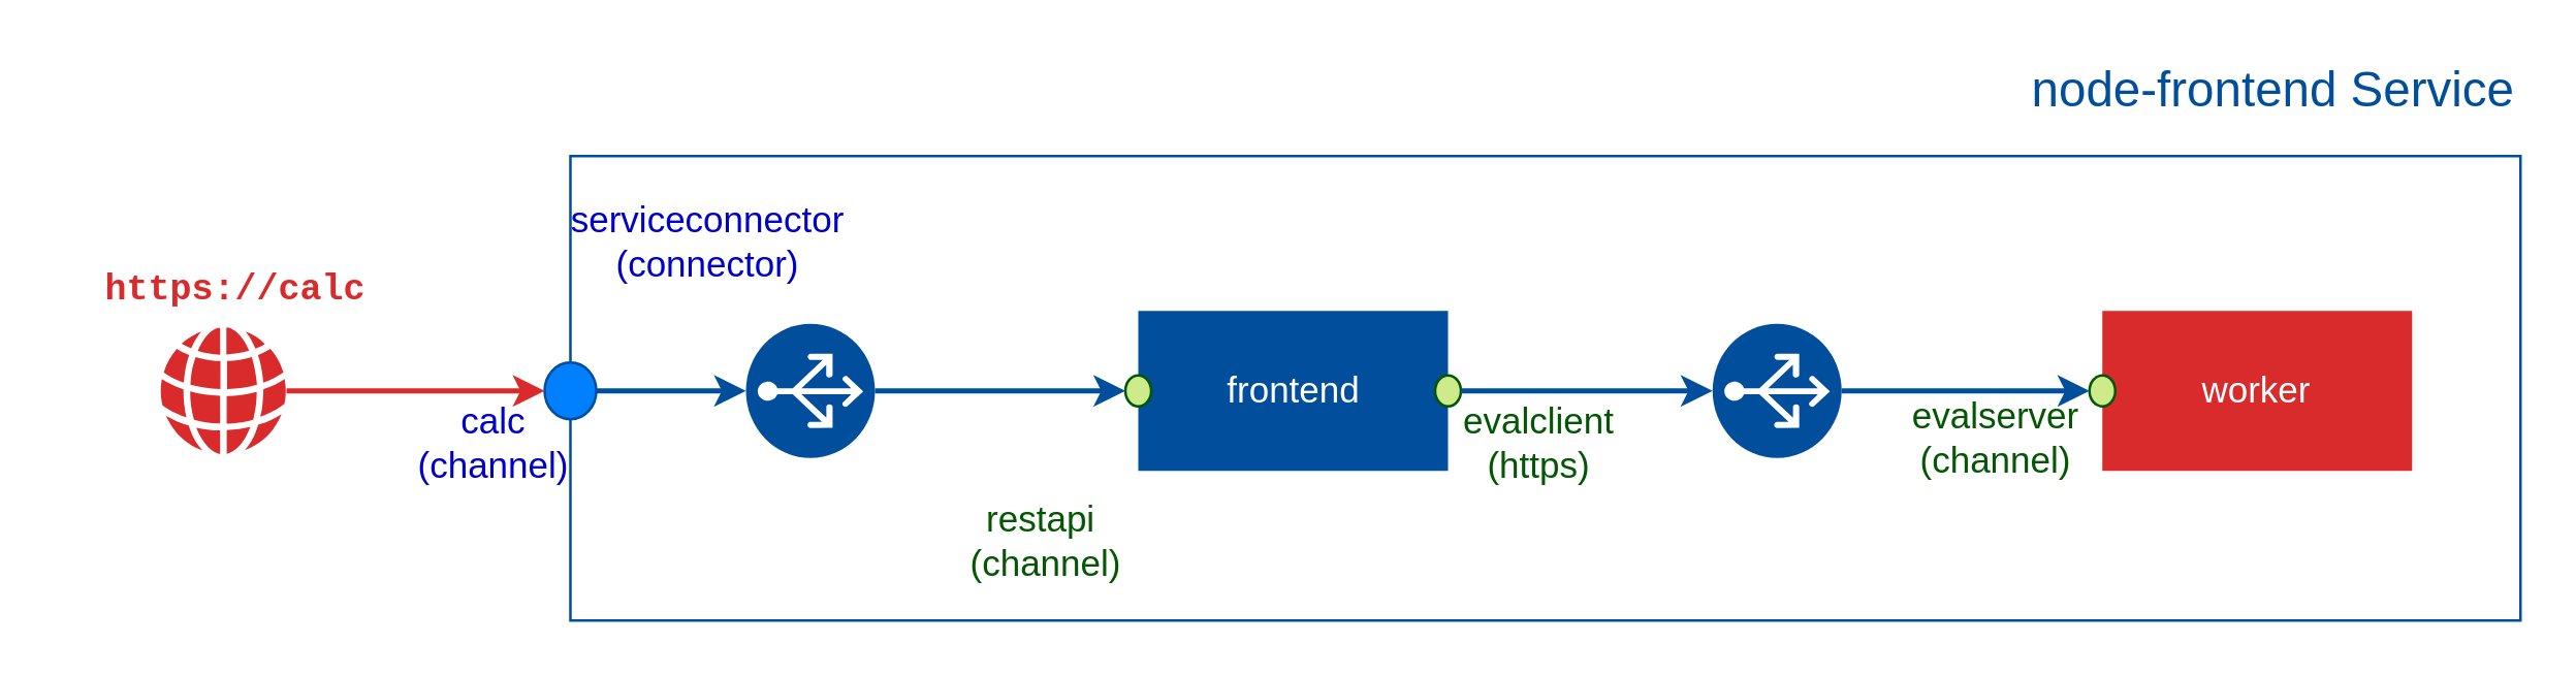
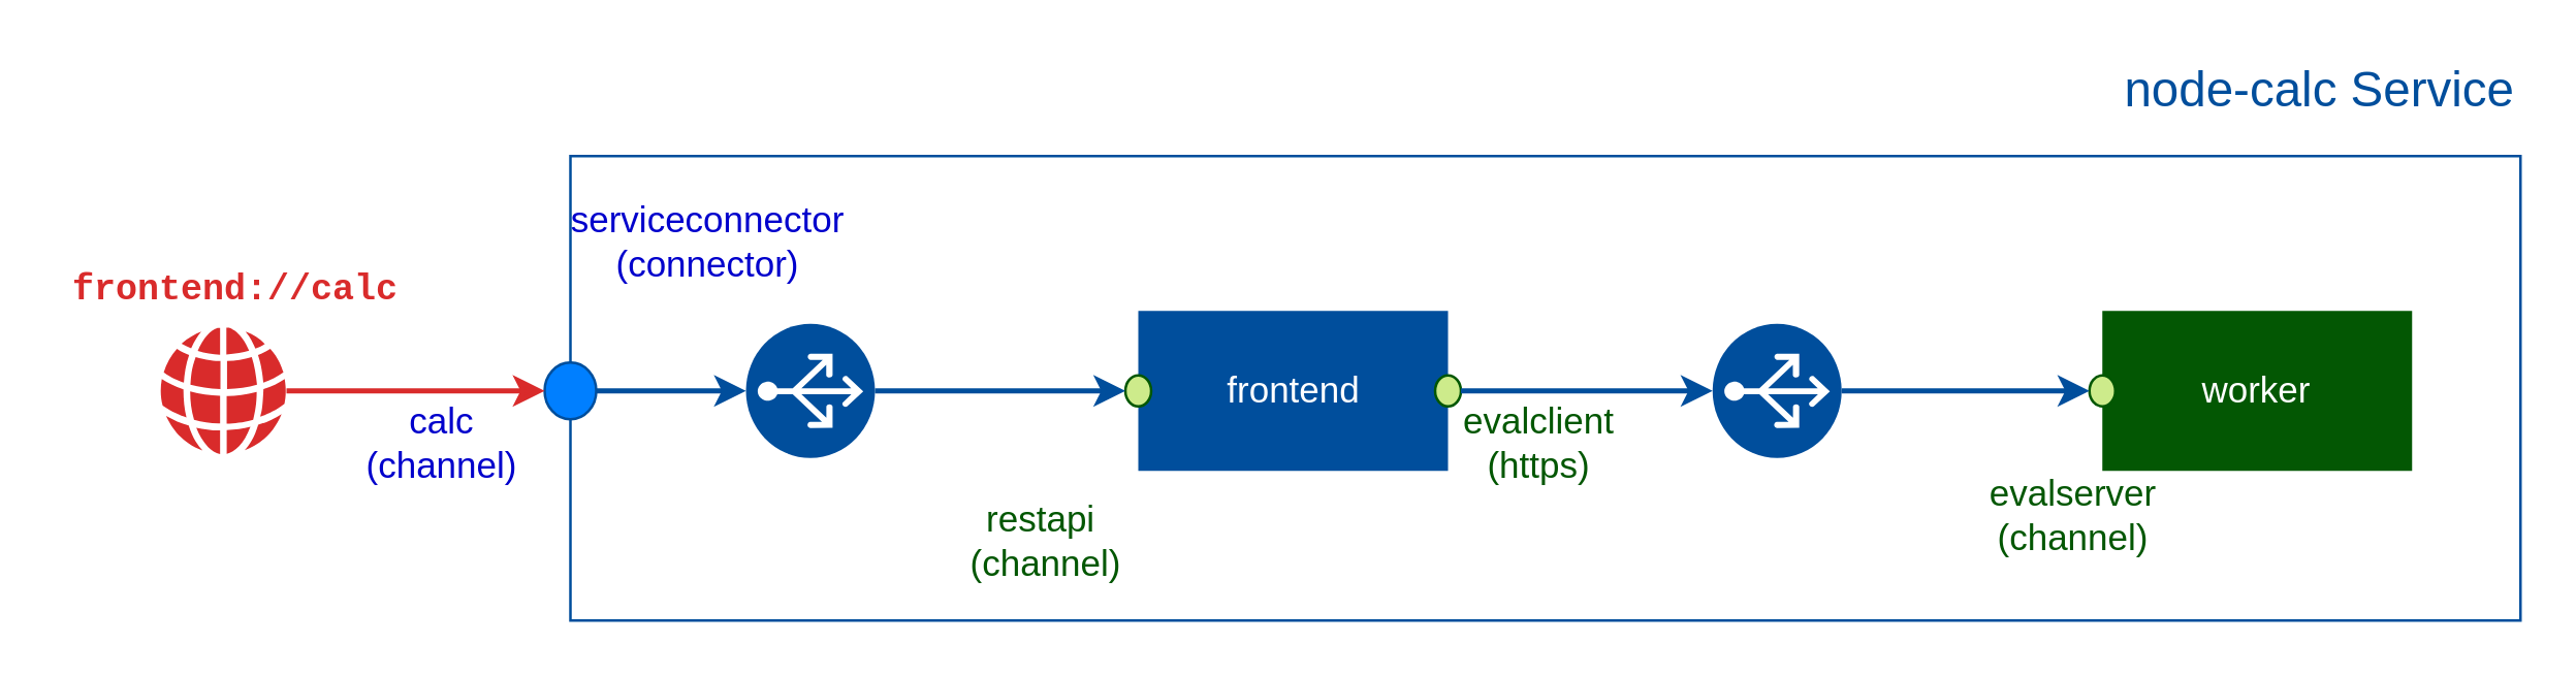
  <mxCell id="0" />
  <mxCell id="1" parent="0" />
  <mxCell id="2" value="" style="rounded=0;whiteSpace=wrap;html=1;fontColor=#FFFFFF;fillColor=none;strokeColor=#004E9C;" parent="1" vertex="1"><mxGeometry x="220.5" y="60" width="755.5" height="180" as="geometry" /></mxCell>
  <mxCell id="3" value="" style="ellipse;whiteSpace=wrap;html=1;aspect=fixed;strokeColor=#004E9C;fontColor=#FFFFFF;fillColor=#007FFF;" parent="1" vertex="1"><mxGeometry x="210.5" y="140" width="20" height="22" as="geometry" /></mxCell>
  <mxCell id="4" value="" style="group" parent="1" vertex="1" connectable="0"><mxGeometry x="435.5" y="120" width="130" height="62" as="geometry" /></mxCell>
  <mxCell id="5" value="&lt;font style=&quot;font-size: 14px&quot;&gt;frontend&lt;br&gt;&lt;/font&gt;" style="rounded=0;whiteSpace=wrap;html=1;fillColor=#004e9c;strokeColor=none;fontColor=#FFFFFF;" parent="4" vertex="1"><mxGeometry x="5" width="120" height="62" as="geometry" /></mxCell>
  <mxCell id="6" value="" style="ellipse;whiteSpace=wrap;html=1;aspect=fixed;fontColor=#FFFFFF;strokeColor=#035703;fillColor=#CDEB8B;" parent="4" vertex="1"><mxGeometry y="25" width="10" height="12" as="geometry" /></mxCell>
  <mxCell id="7" value="" style="ellipse;whiteSpace=wrap;html=1;aspect=fixed;fontColor=#FFFFFF;strokeColor=#035703;fillColor=#CDEB8B;" vertex="1" parent="4"><mxGeometry x="120" y="25" width="10" height="12" as="geometry" /></mxCell>
  <mxCell id="8" value="" style="group" parent="1" vertex="1" connectable="0"><mxGeometry x="288.5" y="125" width="50" height="52" as="geometry" /></mxCell>
  <mxCell id="9" value="" style="ellipse;whiteSpace=wrap;html=1;aspect=fixed;fillColor=#004E9C;strokeColor=none;" parent="8" vertex="1"><mxGeometry width="50" height="52" as="geometry" /></mxCell>
  <mxCell id="10" value="" style="aspect=fixed;pointerEvents=1;shadow=0;dashed=0;html=1;strokeColor=none;labelPosition=center;verticalLabelPosition=bottom;verticalAlign=top;align=center;shape=mxgraph.azure.load_balancer_generic;fillColor=#FFFFFF;rotation=-90;" parent="8" vertex="1"><mxGeometry x="10.611" y="5.556" width="28.778" height="40.889" as="geometry" /></mxCell>
  <mxCell id="11" value="" style="endArrow=classic;html=1;fontColor=#FFFFFF;strokeColor=#004E9C;strokeWidth=2;exitX=1;exitY=0.5;exitDx=0;exitDy=0;entryX=0;entryY=0.5;entryDx=0;entryDy=0;" parent="1" source="3" target="9" edge="1"><mxGeometry width="50" height="50" relative="1" as="geometry"><mxPoint x="259.5" y="520" as="sourcePoint" /><mxPoint x="349.5" y="520" as="targetPoint" /></mxGeometry></mxCell>
  <mxCell id="12" value="" style="endArrow=classic;html=1;fontColor=#FFFFFF;strokeColor=#004E9C;strokeWidth=2;exitX=1;exitY=0.5;exitDx=0;exitDy=0;entryX=0;entryY=0.5;entryDx=0;entryDy=0;" parent="1" source="9" target="6" edge="1"><mxGeometry width="50" height="50" relative="1" as="geometry"><mxPoint x="228.5" y="160" as="sourcePoint" /><mxPoint x="298.5" y="160" as="targetPoint" /></mxGeometry></mxCell>
  <mxCell id="13" value="&lt;font style=&quot;font-size: 14px&quot;&gt;restapi&amp;nbsp;&lt;br&gt;(channel)&lt;br&gt;&lt;/font&gt;" style="text;html=1;strokeColor=none;fillColor=none;align=center;verticalAlign=middle;whiteSpace=wrap;rounded=0;fontSize=14;fontColor=#035703;" parent="1" vertex="1"><mxGeometry x="376.5" y="198" width="56" height="22" as="geometry" /></mxCell>
- <mxCell id="14" value="&lt;font style=&quot;font-size: 14px&quot;&gt;&lt;font style=&quot;font-size: 14px&quot;&gt;calc&lt;br&gt;&lt;/font&gt;(channel)&lt;br style=&quot;font-size: 14px&quot;&gt;&lt;/font&gt;" style="text;html=1;strokeColor=none;fillColor=none;align=center;verticalAlign=middle;whiteSpace=wrap;rounded=0;fontSize=14;fontColor=#0000CC;" parent="1" vertex="1"><mxGeometry x="170.5" y="160" width="40" height="22" as="geometry" /></mxCell>
+ <mxCell id="14" value="&lt;font style=&quot;font-size: 14px&quot;&gt;&lt;font style=&quot;font-size: 14px&quot;&gt;calc&lt;br&gt;&lt;/font&gt;(channel)&lt;br style=&quot;font-size: 14px&quot;&gt;&lt;/font&gt;" style="text;html=1;strokeColor=none;fillColor=none;align=center;verticalAlign=middle;whiteSpace=wrap;rounded=0;fontSize=14;fontColor=#0000CC;" parent="1" vertex="1"><mxGeometry x="150.5" y="160" width="40" height="22" as="geometry" /></mxCell>
  <mxCell id="15" value="" style="endArrow=classic;html=1;entryX=0;entryY=0.5;entryDx=0;entryDy=0;strokeWidth=2;rounded=1;strokeColor=#D92B2B;" parent="1" source="16" target="3" edge="1"><mxGeometry width="50" height="50" relative="1" as="geometry"><mxPoint x="169.5" y="670" as="sourcePoint" /><mxPoint x="279.5" y="420" as="targetPoint" /></mxGeometry></mxCell>
  <mxCell id="16" value="" style="pointerEvents=1;shadow=0;dashed=0;html=1;strokeColor=none;labelPosition=center;verticalLabelPosition=bottom;verticalAlign=top;outlineConnect=0;align=center;shape=mxgraph.office.concepts.globe_internet;fillColor=#D92B2B;" parent="1" vertex="1"><mxGeometry x="61.5" y="126.5" width="49" height="49" as="geometry" /></mxCell>
- <mxCell id="17" value="&lt;font color=&quot;#d92b2b&quot; face=&quot;Courier New&quot; style=&quot;font-size: 14px&quot;&gt;&lt;b style=&quot;font-size: 14px&quot;&gt;https://calc&lt;br&gt;&lt;/b&gt;&lt;/font&gt;" style="text;html=1;strokeColor=none;fillColor=none;align=center;verticalAlign=middle;whiteSpace=wrap;rounded=0;fontColor=#FFFFFF;fontSize=14;" parent="1" vertex="1"><mxGeometry x="20.5" y="100" width="140" height="22" as="geometry" /></mxCell>
+ <mxCell id="17" value="&lt;font color=&quot;#d92b2b&quot; face=&quot;Courier New&quot; style=&quot;font-size: 14px&quot;&gt;&lt;b style=&quot;font-size: 14px&quot;&gt;frontend://calc&lt;br&gt;&lt;/b&gt;&lt;/font&gt;" style="text;html=1;strokeColor=none;fillColor=none;align=center;verticalAlign=middle;whiteSpace=wrap;rounded=0;fontColor=#FFFFFF;fontSize=14;" parent="1" vertex="1"><mxGeometry x="20.5" y="100" width="140" height="22" as="geometry" /></mxCell>
  <mxCell id="18" value="&lt;font style=&quot;font-size: 14px&quot;&gt;serviceconnector&lt;br&gt;(connector)&lt;br style=&quot;font-size: 14px&quot;&gt;&lt;/font&gt;" style="text;html=1;strokeColor=none;fillColor=none;align=center;verticalAlign=middle;whiteSpace=wrap;rounded=0;fontSize=14;fontColor=#0000CC;" parent="1" vertex="1"><mxGeometry x="253.5" y="82" width="40" height="22" as="geometry" /></mxCell>
- <mxCell id="19" value="&lt;font style=&quot;font-size: 19px&quot; color=&quot;#004e9c&quot;&gt;node-frontend Service&lt;/font&gt;" style="text;html=1;strokeColor=none;fillColor=none;align=right;verticalAlign=middle;whiteSpace=wrap;rounded=0;" parent="1" vertex="1"><mxGeometry x="636" y="20" width="340" height="30" as="geometry" /></mxCell>
+ <mxCell id="19" value="&lt;font style=&quot;font-size: 19px&quot; color=&quot;#004e9c&quot;&gt;node-calc Service&lt;/font&gt;" style="text;html=1;strokeColor=none;fillColor=none;align=right;verticalAlign=middle;whiteSpace=wrap;rounded=0;" parent="1" vertex="1"><mxGeometry x="636" y="20" width="340" height="30" as="geometry" /></mxCell>
  <mxCell id="20" value="" style="group" vertex="1" connectable="0" parent="1"><mxGeometry x="809" y="120" width="130" height="62" as="geometry" /></mxCell>
- <mxCell id="21" value="&lt;font style=&quot;font-size: 14px&quot;&gt;worker&lt;br&gt;&lt;/font&gt;" style="rounded=0;whiteSpace=wrap;html=1;fillColor=#d92b2b;strokeColor=none;fontColor=#FFFFFF;" vertex="1" parent="20"><mxGeometry x="5" width="120" height="62" as="geometry" /></mxCell>
+ <mxCell id="21" value="&lt;font style=&quot;font-size: 14px&quot;&gt;worker&lt;br&gt;&lt;/font&gt;" style="rounded=0;whiteSpace=wrap;html=1;fillColor=#035703;strokeColor=none;fontColor=#FFFFFF;" vertex="1" parent="20"><mxGeometry x="5" width="120" height="62" as="geometry" /></mxCell>
  <mxCell id="22" value="" style="ellipse;whiteSpace=wrap;html=1;aspect=fixed;fontColor=#FFFFFF;strokeColor=#035703;fillColor=#CDEB8B;" vertex="1" parent="20"><mxGeometry y="25" width="10" height="12" as="geometry" /></mxCell>
  <mxCell id="23" value="" style="group" vertex="1" connectable="0" parent="1"><mxGeometry x="663" y="125" width="50" height="52" as="geometry" /></mxCell>
  <mxCell id="24" value="" style="ellipse;whiteSpace=wrap;html=1;aspect=fixed;fillColor=#004E9C;strokeColor=none;" vertex="1" parent="23"><mxGeometry width="50" height="52" as="geometry" /></mxCell>
  <mxCell id="25" value="" style="aspect=fixed;pointerEvents=1;shadow=0;dashed=0;html=1;strokeColor=none;labelPosition=center;verticalLabelPosition=bottom;verticalAlign=top;align=center;shape=mxgraph.azure.load_balancer_generic;fillColor=#FFFFFF;rotation=-90;" vertex="1" parent="23"><mxGeometry x="10.611" y="5.556" width="28.778" height="40.889" as="geometry" /></mxCell>
  <mxCell id="26" value="" style="endArrow=classic;html=1;fontColor=#FFFFFF;strokeColor=#004E9C;strokeWidth=2;entryX=0;entryY=0.5;entryDx=0;entryDy=0;exitX=1;exitY=0.5;exitDx=0;exitDy=0;" edge="1" parent="1" target="24" source="7"><mxGeometry width="50" height="50" relative="1" as="geometry"><mxPoint x="594" y="330" as="sourcePoint" /><mxPoint x="683" y="520" as="targetPoint" /></mxGeometry></mxCell>
  <mxCell id="27" value="" style="endArrow=classic;html=1;fontColor=#FFFFFF;strokeColor=#004E9C;strokeWidth=2;exitX=1;exitY=0.5;exitDx=0;exitDy=0;entryX=0;entryY=0.5;entryDx=0;entryDy=0;" edge="1" parent="1" source="24" target="22"><mxGeometry width="50" height="50" relative="1" as="geometry"><mxPoint x="590" y="160" as="sourcePoint" /><mxPoint x="660" y="160" as="targetPoint" /></mxGeometry></mxCell>
- <mxCell id="28" value="&lt;font style=&quot;font-size: 14px&quot;&gt;evalserver&lt;br&gt;(channel)&lt;br&gt;&lt;/font&gt;" style="text;html=1;strokeColor=none;fillColor=none;align=center;verticalAlign=middle;whiteSpace=wrap;rounded=0;fontSize=14;fontColor=#035703;" vertex="1" parent="1"><mxGeometry x="745" y="158" width="56" height="22" as="geometry" /></mxCell>
+ <mxCell id="28" value="&lt;font style=&quot;font-size: 14px&quot;&gt;evalserver&lt;br&gt;(channel)&lt;br&gt;&lt;/font&gt;" style="text;html=1;strokeColor=none;fillColor=none;align=center;verticalAlign=middle;whiteSpace=wrap;rounded=0;fontSize=14;fontColor=#035703;" vertex="1" parent="1"><mxGeometry x="775" y="188" width="56" height="22" as="geometry" /></mxCell>
  <mxCell id="29" value="&lt;font style=&quot;font-size: 14px&quot;&gt;evalclient&lt;br&gt;(https)&lt;br&gt;&lt;/font&gt;" style="text;html=1;strokeColor=none;fillColor=none;align=center;verticalAlign=middle;whiteSpace=wrap;rounded=0;fontSize=14;fontColor=#035703;" vertex="1" parent="1"><mxGeometry x="568" y="160" width="56" height="22" as="geometry" /></mxCell>
